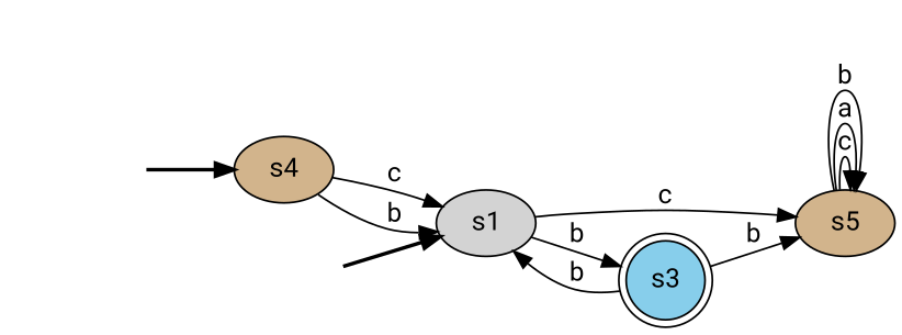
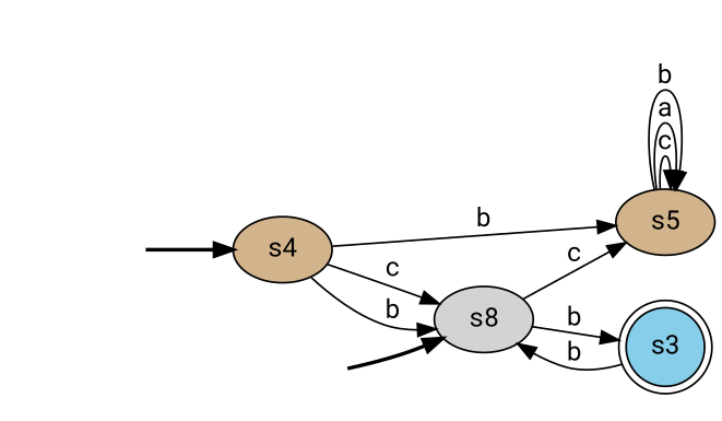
  digraph {
    fontname="Roboto Mono"
    rankdir=LR
    node [fontname="Roboto Mono" style=filled]
    edge [fontname="Roboto Mono"]
    fake0 [style=invisible]
    s4 [fillcolor=tan root=true]
-   s1 [fillcolor=lightgrey root=true]
+   s1 [fillcolor=lightgrey root=true label=s8]
    s5 [fillcolor=tan]
    fake1 [style=invisible]
    s3 [fillcolor=skyblue shape=doublecircle]
    fake0 -> s4 [style=bold]
    s4 -> s1 [label=c]
    s4 -> s1 [label=b]
-   s3 -> s5 [label=b]
+   s4 -> s5 [label=b]
    s1 -> s5 [label=c]
    s1 -> s3 [label=b]
    s5 -> s5 [label=c]
    s5 -> s5 [label=a]
    s5 -> s5 [label=b]
    fake1 -> s1 [style=bold]
    s3 -> s1 [label=b]
  }
